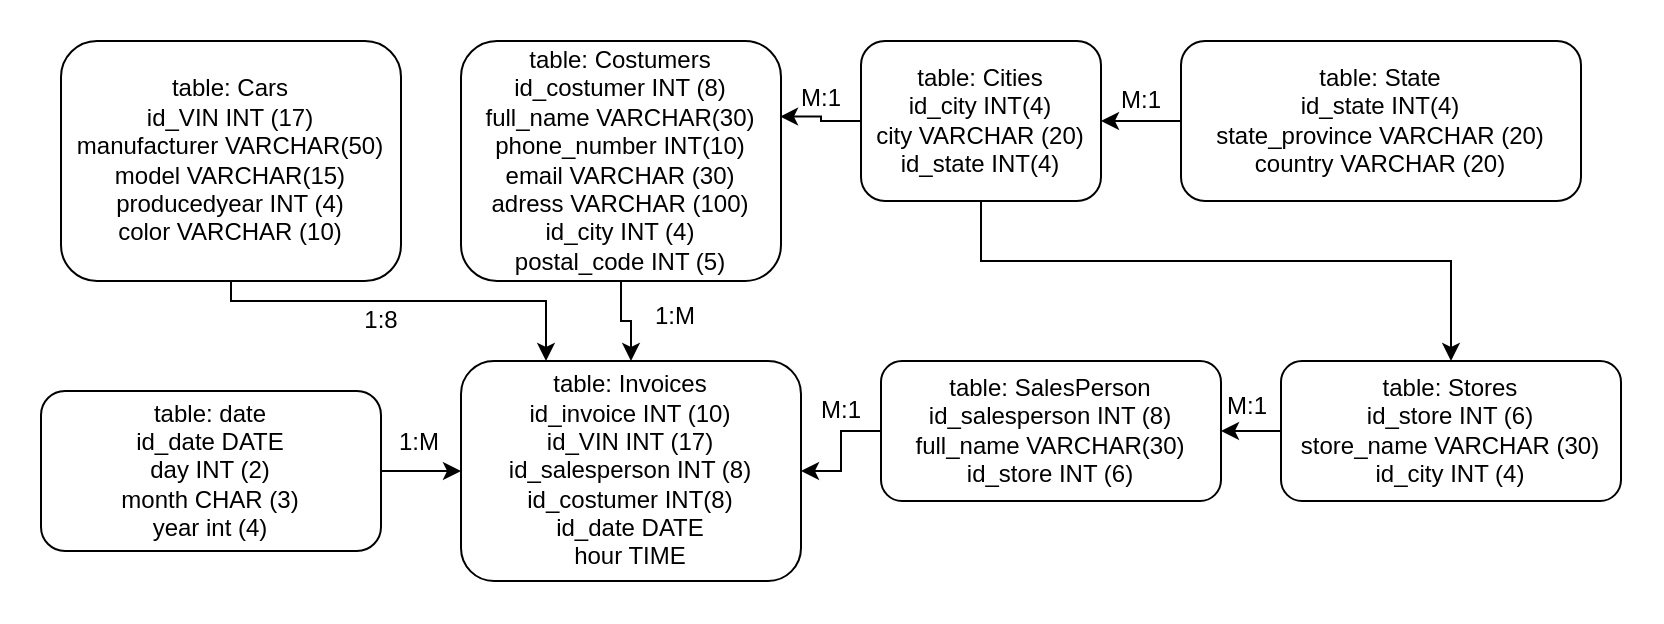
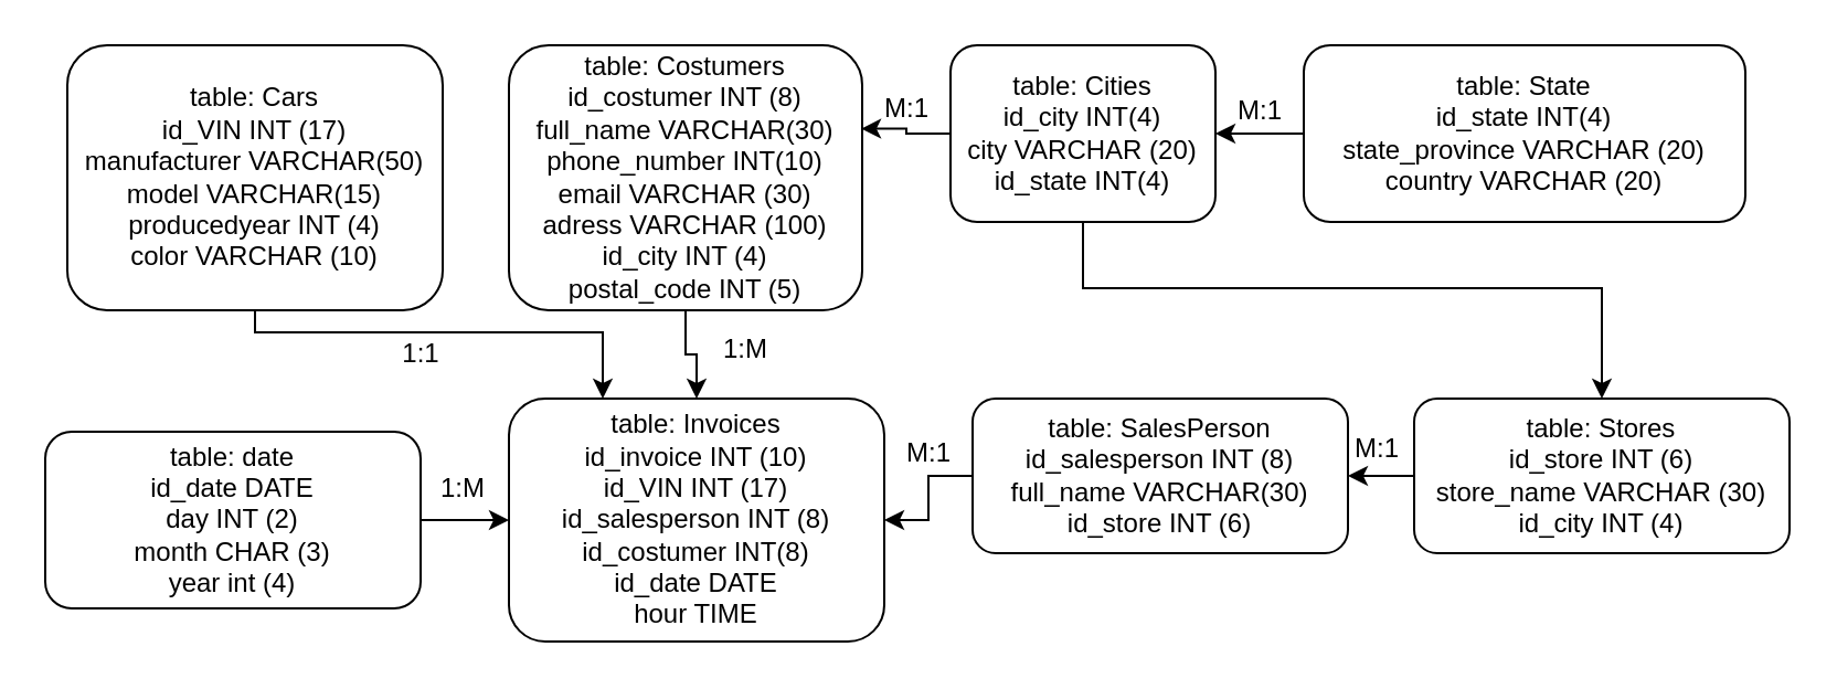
  <mxCell id="0" />
  <mxCell id="1" parent="0" />
  <mxCell id="2" style="edgeStyle=orthogonalEdgeStyle;rounded=0;orthogonalLoop=1;jettySize=auto;html=1;entryX=0.25;entryY=0;entryDx=0;entryDy=0;" edge="1" parent="1" source="3" target="13"><mxGeometry relative="1" as="geometry"><Array as="points"><mxPoint x="115" y="150" /><mxPoint x="273" y="150" /></Array></mxGeometry></mxCell>
  <mxCell id="3" value="&lt;span style=&quot;font-family: &amp;#34;helvetica&amp;#34; ; font-size: 12px ; font-style: normal ; font-weight: 400 ; letter-spacing: normal ; text-align: left ; text-indent: 0px ; text-transform: none ; word-spacing: 0px ; float: none ; display: inline&quot;&gt;table: Cars&lt;/span&gt;&lt;br style=&quot;font-family: &amp;#34;helvetica&amp;#34; ; font-size: 12px ; font-style: normal ; font-weight: 400 ; letter-spacing: normal ; text-align: left ; text-indent: 0px ; text-transform: none ; word-spacing: 0px&quot;&gt;&lt;span style=&quot;font-family: &amp;#34;helvetica&amp;#34; ; font-size: 12px ; font-style: normal ; font-weight: 400 ; letter-spacing: normal ; text-align: left ; text-indent: 0px ; text-transform: none ; word-spacing: 0px ; float: none ; display: inline&quot;&gt;id_VIN INT (17)&lt;/span&gt;&lt;br style=&quot;font-family: &amp;#34;helvetica&amp;#34; ; font-size: 12px ; font-style: normal ; font-weight: 400 ; letter-spacing: normal ; text-align: left ; text-indent: 0px ; text-transform: none ; word-spacing: 0px&quot;&gt;&lt;span style=&quot;font-family: &amp;#34;helvetica&amp;#34; ; font-size: 12px ; font-style: normal ; font-weight: 400 ; letter-spacing: normal ; text-align: left ; text-indent: 0px ; text-transform: none ; word-spacing: 0px ; float: none ; display: inline&quot;&gt;manufacturer VARCHAR(50)&lt;/span&gt;&lt;br style=&quot;font-family: &amp;#34;helvetica&amp;#34; ; font-size: 12px ; font-style: normal ; font-weight: 400 ; letter-spacing: normal ; text-align: left ; text-indent: 0px ; text-transform: none ; word-spacing: 0px&quot;&gt;&lt;span style=&quot;font-family: &amp;#34;helvetica&amp;#34; ; font-size: 12px ; font-style: normal ; font-weight: 400 ; letter-spacing: normal ; text-align: left ; text-indent: 0px ; text-transform: none ; word-spacing: 0px ; float: none ; display: inline&quot;&gt;model VARCHAR(15)&lt;/span&gt;&lt;br style=&quot;font-family: &amp;#34;helvetica&amp;#34; ; font-size: 12px ; font-style: normal ; font-weight: 400 ; letter-spacing: normal ; text-align: left ; text-indent: 0px ; text-transform: none ; word-spacing: 0px&quot;&gt;&lt;span style=&quot;font-family: &amp;#34;helvetica&amp;#34; ; font-size: 12px ; font-style: normal ; font-weight: 400 ; letter-spacing: normal ; text-align: left ; text-indent: 0px ; text-transform: none ; word-spacing: 0px ; float: none ; display: inline&quot;&gt;producedyear INT (4)&lt;/span&gt;&lt;br style=&quot;font-family: &amp;#34;helvetica&amp;#34; ; font-size: 12px ; font-style: normal ; font-weight: 400 ; letter-spacing: normal ; text-align: left ; text-indent: 0px ; text-transform: none ; word-spacing: 0px&quot;&gt;&lt;span style=&quot;font-family: &amp;#34;helvetica&amp;#34; ; font-size: 12px ; font-style: normal ; font-weight: 400 ; letter-spacing: normal ; text-align: left ; text-indent: 0px ; text-transform: none ; word-spacing: 0px ; float: none ; display: inline&quot;&gt;color VARCHAR (10)&lt;/span&gt;" style="rounded=1;whiteSpace=wrap;html=1;" vertex="1" parent="1"><mxGeometry x="30" y="20" width="170" height="120" as="geometry" /></mxCell>
  <mxCell id="4" style="edgeStyle=orthogonalEdgeStyle;rounded=0;orthogonalLoop=1;jettySize=auto;html=1;exitX=0.5;exitY=1;exitDx=0;exitDy=0;entryX=0.5;entryY=0;entryDx=0;entryDy=0;" edge="1" parent="1" source="5" target="13"><mxGeometry relative="1" as="geometry" /></mxCell>
  <mxCell id="5" value="&lt;span style=&quot;font-family: &amp;#34;helvetica&amp;#34; ; font-size: 12px ; font-style: normal ; font-weight: 400 ; letter-spacing: normal ; text-align: left ; text-indent: 0px ; text-transform: none ; word-spacing: 0px ; float: none ; display: inline&quot;&gt;table: Costumers&lt;/span&gt;&lt;br style=&quot;font-family: &amp;#34;helvetica&amp;#34; ; font-size: 12px ; font-style: normal ; font-weight: 400 ; letter-spacing: normal ; text-align: left ; text-indent: 0px ; text-transform: none ; word-spacing: 0px&quot;&gt;&lt;span style=&quot;font-family: &amp;#34;helvetica&amp;#34; ; font-size: 12px ; font-style: normal ; font-weight: 400 ; letter-spacing: normal ; text-align: left ; text-indent: 0px ; text-transform: none ; word-spacing: 0px ; float: none ; display: inline&quot;&gt;id_costumer INT (8)&lt;br&gt;&lt;/span&gt;full_name VARCHAR(30)&lt;br&gt;phone_number INT(10)&lt;br&gt;email VARCHAR (30)&lt;br&gt;adress VARCHAR (100)&lt;br&gt;id_city INT (4)&lt;br&gt;postal_code INT (5)" style="rounded=1;whiteSpace=wrap;html=1;" vertex="1" parent="1"><mxGeometry x="230" y="20" width="160" height="120" as="geometry" /></mxCell>
  <mxCell id="6" style="edgeStyle=orthogonalEdgeStyle;rounded=0;orthogonalLoop=1;jettySize=auto;html=1;entryX=0.997;entryY=0.315;entryDx=0;entryDy=0;entryPerimeter=0;" edge="1" parent="1" source="8" target="5"><mxGeometry relative="1" as="geometry" /></mxCell>
  <mxCell id="7" style="edgeStyle=orthogonalEdgeStyle;rounded=0;orthogonalLoop=1;jettySize=auto;html=1;entryX=0.5;entryY=0;entryDx=0;entryDy=0;" edge="1" parent="1" source="8" target="15"><mxGeometry relative="1" as="geometry"><Array as="points"><mxPoint x="490" y="130" /><mxPoint x="725" y="130" /></Array></mxGeometry></mxCell>
  <mxCell id="8" value="&lt;span style=&quot;font-family: &amp;#34;helvetica&amp;#34; ; font-size: 12px ; font-style: normal ; font-weight: 400 ; letter-spacing: normal ; text-align: left ; text-indent: 0px ; text-transform: none ; word-spacing: 0px ; float: none ; display: inline&quot;&gt;table: Cities&lt;br&gt;id_city INT(4)&lt;br&gt;city VARCHAR (20)&lt;br&gt;id_state INT(4)&lt;br&gt;&lt;/span&gt;" style="rounded=1;whiteSpace=wrap;html=1;" vertex="1" parent="1"><mxGeometry x="430" y="20" width="120" height="80" as="geometry" /></mxCell>
  <mxCell id="9" style="edgeStyle=orthogonalEdgeStyle;rounded=0;orthogonalLoop=1;jettySize=auto;html=1;entryX=1;entryY=0.5;entryDx=0;entryDy=0;" edge="1" parent="1" source="10" target="8"><mxGeometry relative="1" as="geometry" /></mxCell>
  <mxCell id="10" value="&lt;span style=&quot;font-family: &amp;#34;helvetica&amp;#34; ; font-size: 12px ; font-style: normal ; font-weight: 400 ; letter-spacing: normal ; text-align: left ; text-indent: 0px ; text-transform: none ; word-spacing: 0px ; float: none ; display: inline&quot;&gt;table: State&lt;br&gt;id_state INT(4)&lt;br&gt;state_province VARCHAR (20)&lt;br&gt;country VARCHAR (20)&lt;br&gt;&lt;/span&gt;" style="rounded=1;whiteSpace=wrap;html=1;" vertex="1" parent="1"><mxGeometry x="590" y="20" width="200" height="80" as="geometry" /></mxCell>
  <mxCell id="11" style="edgeStyle=orthogonalEdgeStyle;rounded=0;orthogonalLoop=1;jettySize=auto;html=1;exitX=0;exitY=0.5;exitDx=0;exitDy=0;entryX=1;entryY=0.5;entryDx=0;entryDy=0;" edge="1" parent="1" source="12" target="13"><mxGeometry relative="1" as="geometry" /></mxCell>
  <mxCell id="12" value="&lt;span style=&quot;font-family: &amp;#34;helvetica&amp;#34; ; font-size: 12px ; font-style: normal ; font-weight: 400 ; letter-spacing: normal ; text-align: left ; text-indent: 0px ; text-transform: none ; word-spacing: 0px ; float: none ; display: inline&quot;&gt;table: SalesPerson&lt;/span&gt;&lt;br style=&quot;font-family: &amp;#34;helvetica&amp;#34; ; font-size: 12px ; font-style: normal ; font-weight: 400 ; letter-spacing: normal ; text-align: left ; text-indent: 0px ; text-transform: none ; word-spacing: 0px&quot;&gt;&lt;span style=&quot;font-family: &amp;#34;helvetica&amp;#34; ; font-size: 12px ; font-style: normal ; font-weight: 400 ; letter-spacing: normal ; text-align: left ; text-indent: 0px ; text-transform: none ; word-spacing: 0px ; float: none ; display: inline&quot;&gt;id_salesperson INT (8)&lt;/span&gt;&lt;br style=&quot;font-family: &amp;#34;helvetica&amp;#34; ; font-size: 12px ; font-style: normal ; font-weight: 400 ; letter-spacing: normal ; text-align: left ; text-indent: 0px ; text-transform: none ; word-spacing: 0px&quot;&gt;&lt;span style=&quot;font-family: &amp;#34;helvetica&amp;#34; ; font-size: 12px ; font-style: normal ; font-weight: 400 ; letter-spacing: normal ; text-align: left ; text-indent: 0px ; text-transform: none ; word-spacing: 0px ; float: none ; display: inline&quot;&gt;full_name VARCHAR(30)&lt;br&gt;id_store INT (6)&lt;br&gt;&lt;/span&gt;" style="rounded=1;whiteSpace=wrap;html=1;" vertex="1" parent="1"><mxGeometry x="440" y="180" width="170" height="70" as="geometry" /></mxCell>
  <mxCell id="13" value="&lt;span style=&quot;font-family: &amp;#34;helvetica&amp;#34; ; font-size: 12px ; font-style: normal ; font-weight: 400 ; letter-spacing: normal ; text-align: left ; text-indent: 0px ; text-transform: none ; word-spacing: 0px ; float: none ; display: inline&quot;&gt;table: Invoices&lt;br&gt;&lt;/span&gt;id_invoice INT (10)&lt;br&gt;id_VIN INT (17)&lt;br&gt;id_salesperson INT (8)&lt;br&gt;id_costumer INT(8)&lt;br&gt;id_date DATE&lt;br&gt;hour TIME" style="rounded=1;whiteSpace=wrap;html=1;" vertex="1" parent="1"><mxGeometry x="230" y="180" width="170" height="110" as="geometry" /></mxCell>
  <mxCell id="14" style="edgeStyle=orthogonalEdgeStyle;rounded=0;orthogonalLoop=1;jettySize=auto;html=1;entryX=1;entryY=0.5;entryDx=0;entryDy=0;" edge="1" parent="1" source="15" target="12"><mxGeometry relative="1" as="geometry" /></mxCell>
  <mxCell id="15" value="&lt;span style=&quot;font-family: &amp;#34;helvetica&amp;#34; ; font-size: 12px ; font-style: normal ; font-weight: 400 ; letter-spacing: normal ; text-align: left ; text-indent: 0px ; text-transform: none ; word-spacing: 0px ; float: none ; display: inline&quot;&gt;table: Stores&lt;/span&gt;&lt;br style=&quot;font-family: &amp;#34;helvetica&amp;#34; ; font-size: 12px ; font-style: normal ; font-weight: 400 ; letter-spacing: normal ; text-align: left ; text-indent: 0px ; text-transform: none ; word-spacing: 0px&quot;&gt;&lt;span style=&quot;font-family: &amp;#34;helvetica&amp;#34; ; font-size: 12px ; font-style: normal ; font-weight: 400 ; letter-spacing: normal ; text-align: left ; text-indent: 0px ; text-transform: none ; word-spacing: 0px ; float: none ; display: inline&quot;&gt;id_store INT (6)&lt;/span&gt;&lt;br style=&quot;font-family: &amp;#34;helvetica&amp;#34; ; font-size: 12px ; font-style: normal ; font-weight: 400 ; letter-spacing: normal ; text-align: left ; text-indent: 0px ; text-transform: none ; word-spacing: 0px&quot;&gt;&lt;span style=&quot;font-family: &amp;#34;helvetica&amp;#34; ; font-size: 12px ; font-style: normal ; font-weight: 400 ; letter-spacing: normal ; text-align: left ; text-indent: 0px ; text-transform: none ; word-spacing: 0px ; float: none ; display: inline&quot;&gt;store_name VARCHAR (30)&lt;br&gt;id_city INT (4)&lt;br&gt;&lt;/span&gt;" style="rounded=1;whiteSpace=wrap;html=1;" vertex="1" parent="1"><mxGeometry x="640" y="180" width="170" height="70" as="geometry" /></mxCell>
  <mxCell id="16" style="edgeStyle=orthogonalEdgeStyle;rounded=0;orthogonalLoop=1;jettySize=auto;html=1;exitX=1;exitY=0.5;exitDx=0;exitDy=0;" edge="1" parent="1" source="17" target="13"><mxGeometry relative="1" as="geometry" /></mxCell>
  <mxCell id="17" value="&lt;span style=&quot;font-family: &amp;#34;helvetica&amp;#34; ; font-size: 12px ; font-style: normal ; font-weight: 400 ; letter-spacing: normal ; text-align: left ; text-indent: 0px ; text-transform: none ; word-spacing: 0px ; float: none ; display: inline&quot;&gt;table: date&lt;br&gt;&lt;/span&gt;id_date DATE&lt;br&gt;day INT (2)&lt;br&gt;month CHAR (3)&lt;br&gt;year int (4)" style="rounded=1;whiteSpace=wrap;html=1;" vertex="1" parent="1"><mxGeometry x="20" y="195" width="170" height="80" as="geometry" /></mxCell>
  <mxCell id="18" value="M:1" style="text;html=1;align=center;verticalAlign=middle;resizable=0;points=[];autosize=1;" vertex="1" parent="1"><mxGeometry x="550" y="40" width="40" height="20" as="geometry" /></mxCell>
  <mxCell id="19" value="M:1" style="text;html=1;align=center;verticalAlign=middle;resizable=0;points=[];autosize=1;" vertex="1" parent="1"><mxGeometry x="603" y="193" width="40" height="20" as="geometry" /></mxCell>
  <mxCell id="20" value="M:1" style="text;html=1;align=center;verticalAlign=middle;resizable=0;points=[];autosize=1;" vertex="1" parent="1"><mxGeometry x="390" y="39" width="40" height="20" as="geometry" /></mxCell>
- <mxCell id="21" value="1:8" style="text;html=1;align=center;verticalAlign=middle;resizable=0;points=[];autosize=1;" vertex="1" parent="1"><mxGeometry x="175" y="150" width="30" height="20" as="geometry" /></mxCell>
+ <mxCell id="21" value="1:1" style="text;html=1;align=center;verticalAlign=middle;resizable=0;points=[];autosize=1;" vertex="1" parent="1"><mxGeometry x="175" y="150" width="30" height="20" as="geometry" /></mxCell>
  <mxCell id="22" value="1:M" style="text;html=1;align=center;verticalAlign=middle;resizable=0;points=[];autosize=1;" vertex="1" parent="1"><mxGeometry x="189" y="211" width="40" height="20" as="geometry" /></mxCell>
  <mxCell id="23" value="1:M" style="text;html=1;align=center;verticalAlign=middle;resizable=0;points=[];autosize=1;" vertex="1" parent="1"><mxGeometry x="317" y="148" width="40" height="20" as="geometry" /></mxCell>
  <mxCell id="24" value="M:1" style="text;html=1;align=center;verticalAlign=middle;resizable=0;points=[];autosize=1;" vertex="1" parent="1"><mxGeometry x="400" y="195" width="40" height="20" as="geometry" /></mxCell>
